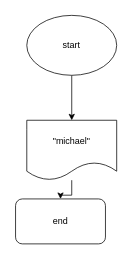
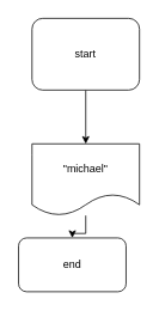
  <mxCell id="0" />
  <mxCell id="1" parent="0" />
  <mxCell id="2" style="edgeStyle=orthogonalEdgeStyle;rounded=0;orthogonalLoop=1;jettySize=auto;html=1;entryX=0.5;entryY=0;entryDx=0;entryDy=0;" parent="1" source="3" target="5" edge="1"><mxGeometry relative="1" as="geometry" /></mxCell>
- <mxCell id="3" value="start" style="ellipse;whiteSpace=wrap;html=1;" parent="1" vertex="1"><mxGeometry x="35" y="20" width="120" height="80" as="geometry" /></mxCell>
+ <mxCell id="3" value="start" style="whiteSpace=wrap;html=1;rounded=1;" parent="1" vertex="1"><mxGeometry x="35" y="20" width="120" height="80" as="geometry" /></mxCell>
  <mxCell id="4" style="edgeStyle=orthogonalEdgeStyle;rounded=0;orthogonalLoop=1;jettySize=auto;html=1;" parent="1" source="5" target="6" edge="1"><mxGeometry relative="1" as="geometry" /></mxCell>
  <mxCell id="5" value="&quot;michael&quot;" style="shape=document;whiteSpace=wrap;html=1;boundedLbl=1;" parent="1" vertex="1"><mxGeometry x="35" y="160" width="120" height="80" as="geometry" /></mxCell>
  <mxCell id="6" value="end" style="rounded=1;whiteSpace=wrap;html=1;" parent="1" vertex="1"><mxGeometry x="20" y="265" width="120" height="60" as="geometry" /></mxCell>
